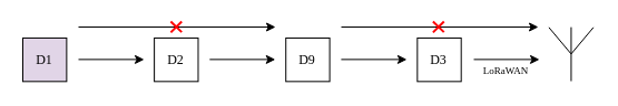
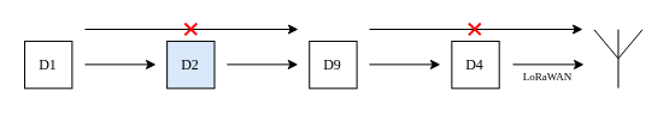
  <mxCell id="0" />
  <mxCell id="1" parent="0" />
- <mxCell id="2" value="D1" style="rounded=0;whiteSpace=wrap;html=1;fontFamily=Computer Modern;fillColor=#e1d5e7;" parent="1" vertex="1"><mxGeometry x="20" y="33.96" width="39.37" height="39.37" as="geometry" /></mxCell>
- <mxCell id="3" value="D2" style="rounded=0;whiteSpace=wrap;html=1;fontFamily=Computer Modern;" parent="1" vertex="1"><mxGeometry x="138.112" y="33.962" width="39.37" height="39.37" as="geometry" /></mxCell>
+ <mxCell id="2" value="D1" style="rounded=0;whiteSpace=wrap;html=1;fontFamily=Computer Modern;" parent="1" vertex="1"><mxGeometry x="20" y="33.96" width="39.37" height="39.37" as="geometry" /></mxCell>
+ <mxCell id="3" value="D2" style="rounded=0;whiteSpace=wrap;html=1;fontFamily=Computer Modern;fillColor=#dae8fc;" parent="1" vertex="1"><mxGeometry x="138.112" y="33.962" width="39.37" height="39.37" as="geometry" /></mxCell>
  <mxCell id="4" value="D9" style="rounded=0;whiteSpace=wrap;html=1;fontFamily=Computer Modern;" parent="1" vertex="1"><mxGeometry x="256.225" y="33.965" width="39.37" height="39.37" as="geometry" /></mxCell>
- <mxCell id="5" value="D3" style="rounded=0;whiteSpace=wrap;html=1;fontFamily=Computer Modern;" parent="1" vertex="1"><mxGeometry x="374.327" y="33.967" width="39.37" height="39.37" as="geometry" /></mxCell>
+ <mxCell id="5" value="D4" style="rounded=0;whiteSpace=wrap;html=1;fontFamily=Computer Modern;" parent="1" vertex="1"><mxGeometry x="374.327" y="33.967" width="39.37" height="39.37" as="geometry" /></mxCell>
  <mxCell id="6" value="" style="group" parent="1" vertex="1" connectable="0"><mxGeometry x="492.44" y="24.12" width="40" height="48.88" as="geometry" /></mxCell>
  <mxCell id="7" value="" style="endArrow=none;html=1;rounded=0;" parent="6" edge="1"><mxGeometry width="50" height="50" relative="1" as="geometry"><mxPoint x="20" as="sourcePoint" /><mxPoint x="20" y="48.88" as="targetPoint" /></mxGeometry></mxCell>
  <mxCell id="8" value="" style="endArrow=none;html=1;rounded=0;" parent="6" edge="1"><mxGeometry width="50" height="50" relative="1" as="geometry"><mxPoint x="20" y="24.249" as="sourcePoint" /><mxPoint y="0.224" as="targetPoint" /></mxGeometry></mxCell>
  <mxCell id="9" value="" style="endArrow=none;html=1;rounded=0;" parent="6" edge="1"><mxGeometry width="50" height="50" relative="1" as="geometry"><mxPoint x="20" y="24.249" as="sourcePoint" /><mxPoint x="40" y="0.224" as="targetPoint" /></mxGeometry></mxCell>
  <mxCell id="10" value="" style="endArrow=classic;html=1;rounded=0;" parent="1" edge="1"><mxGeometry width="50" height="50" relative="1" as="geometry"><mxPoint x="70" y="53.38" as="sourcePoint" /><mxPoint x="129" y="53.38" as="targetPoint" /></mxGeometry></mxCell>
  <mxCell id="11" value="" style="endArrow=classic;html=1;rounded=0;" parent="1" edge="1"><mxGeometry width="50" height="50" relative="1" as="geometry"><mxPoint x="187.803" y="53.382" as="sourcePoint" /><mxPoint x="246.802" y="53.382" as="targetPoint" /></mxGeometry></mxCell>
  <mxCell id="12" value="" style="endArrow=classic;html=1;rounded=0;" parent="1" edge="1"><mxGeometry width="50" height="50" relative="1" as="geometry"><mxPoint x="305.915" y="53.385" as="sourcePoint" /><mxPoint x="364.915" y="53.385" as="targetPoint" /></mxGeometry></mxCell>
  <mxCell id="13" value="" style="endArrow=classic;html=1;rounded=0;movable=1;resizable=1;rotatable=1;deletable=1;editable=1;locked=0;connectable=1;" parent="1" edge="1"><mxGeometry width="50" height="50" relative="1" as="geometry"><mxPoint x="425.017" y="53.377" as="sourcePoint" /><mxPoint x="484.017" y="53.377" as="targetPoint" /></mxGeometry></mxCell>
  <mxCell id="14" value="&lt;font face=&quot;Computer Modern&quot;&gt;LoRaWAN&lt;/font&gt;" style="text;html=1;align=center;verticalAlign=middle;whiteSpace=wrap;rounded=0;fontSize=9;" parent="1" vertex="1"><mxGeometry x="424.02" y="53.66" width="60" height="19.68" as="geometry" /></mxCell>
  <mxCell id="15" value="" style="endArrow=classic;html=1;rounded=0;startFill=0;endFill=1;" parent="1" edge="1"><mxGeometry width="50" height="50" relative="1" as="geometry"><mxPoint x="70" y="24" as="sourcePoint" /><mxPoint x="247" y="24" as="targetPoint" /></mxGeometry></mxCell>
  <mxCell id="16" value="" style="group;strokeWidth=1.968;" parent="1" vertex="1" connectable="0"><mxGeometry x="152.87" y="20" width="9.85" height="9.84" as="geometry" /></mxCell>
  <mxCell id="17" value="" style="endArrow=none;html=1;rounded=0;strokeColor=#FF0000;strokeWidth=1.968;" parent="16" edge="1"><mxGeometry width="50" height="50" relative="1" as="geometry"><mxPoint y="8.84" as="sourcePoint" /><mxPoint x="9.85" y="-1" as="targetPoint" /></mxGeometry></mxCell>
  <mxCell id="18" value="" style="endArrow=none;html=1;rounded=0;strokeColor=#FF0000;strokeWidth=1.968;" parent="16" edge="1"><mxGeometry width="50" height="50" relative="1" as="geometry"><mxPoint x="9.85" y="8.643" as="sourcePoint" /><mxPoint y="-1" as="targetPoint" /></mxGeometry></mxCell>
  <mxCell id="19" value="" style="endArrow=classic;html=1;rounded=0;startFill=0;endFill=1;" parent="1" edge="1"><mxGeometry width="50" height="50" relative="1" as="geometry"><mxPoint x="306" y="24" as="sourcePoint" /><mxPoint x="483" y="24" as="targetPoint" /></mxGeometry></mxCell>
  <mxCell id="20" value="" style="group" parent="1" vertex="1" connectable="0"><mxGeometry x="388.383" y="20.002" width="9.85" height="9.84" as="geometry" /></mxCell>
  <mxCell id="21" value="" style="endArrow=none;html=1;rounded=0;strokeColor=#FF0000;strokeWidth=1.968;" parent="20" edge="1"><mxGeometry width="50" height="50" relative="1" as="geometry"><mxPoint y="8.84" as="sourcePoint" /><mxPoint x="9.85" y="-1" as="targetPoint" /></mxGeometry></mxCell>
  <mxCell id="22" value="" style="endArrow=none;html=1;rounded=0;strokeColor=#FF0000;strokeWidth=1.968;" parent="20" edge="1"><mxGeometry width="50" height="50" relative="1" as="geometry"><mxPoint x="9.85" y="8.643" as="sourcePoint" /><mxPoint y="-1" as="targetPoint" /></mxGeometry></mxCell>
